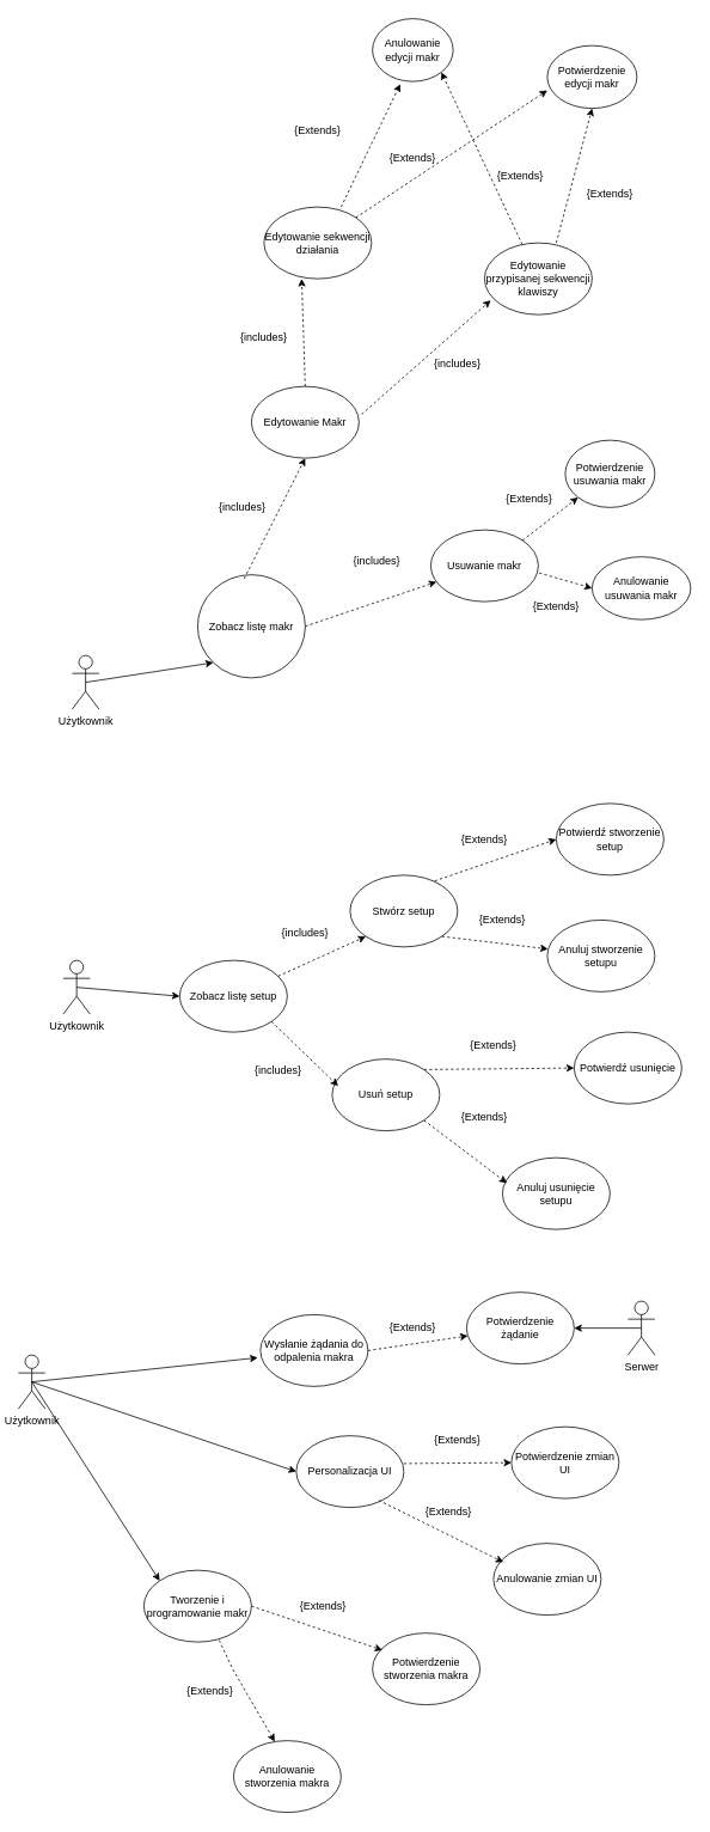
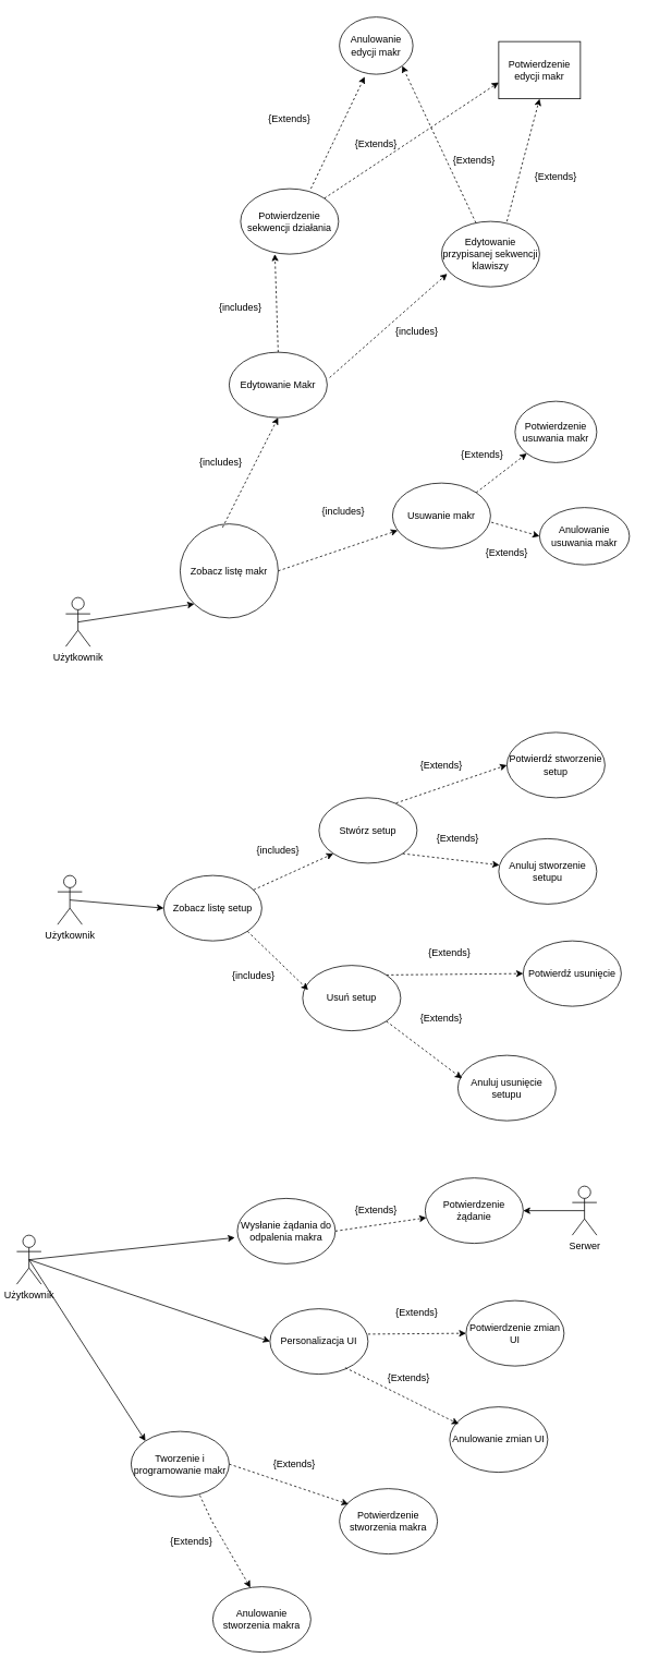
  <mxCell id="0" />
  <mxCell id="1" parent="0" />
  <mxCell id="2" value="Użytkownik&lt;div&gt;&lt;br&gt;&lt;/div&gt;" style="shape=umlActor;verticalLabelPosition=bottom;verticalAlign=top;html=1;" parent="1" vertex="1"><mxGeometry x="20" y="1510" width="30" height="60" as="geometry" /></mxCell>
  <mxCell id="3" value="Tworzenie i programowanie makr" style="ellipse;whiteSpace=wrap;html=1;" parent="1" vertex="1"><mxGeometry x="160" y="1750" width="120" height="80" as="geometry" /></mxCell>
  <mxCell id="4" value="Usuwanie makr" style="ellipse;whiteSpace=wrap;html=1;" parent="1" vertex="1"><mxGeometry x="480" y="590" width="120" height="80" as="geometry" /></mxCell>
  <mxCell id="5" value="Edytowanie Makr" style="ellipse;whiteSpace=wrap;html=1;" parent="1" vertex="1"><mxGeometry x="280" y="430" width="120" height="80" as="geometry" /></mxCell>
  <mxCell id="6" value="Personalizacja UI" style="ellipse;whiteSpace=wrap;html=1;" parent="1" vertex="1"><mxGeometry x="330" y="1600" width="120" height="80" as="geometry" /></mxCell>
  <mxCell id="7" value="" style="endArrow=classic;html=1;rounded=0;exitX=0.5;exitY=0.5;exitDx=0;exitDy=0;exitPerimeter=0;entryX=0;entryY=0;entryDx=0;entryDy=0;" parent="1" source="2" target="3" edge="1"><mxGeometry width="50" height="50" relative="1" as="geometry"><mxPoint x="380" y="1410" as="sourcePoint" /><mxPoint x="430" y="1360" as="targetPoint" /></mxGeometry></mxCell>
  <mxCell id="8" value="" style="endArrow=classic;html=1;rounded=0;exitX=0.5;exitY=0.5;exitDx=0;exitDy=0;exitPerimeter=0;entryX=0;entryY=0.5;entryDx=0;entryDy=0;" parent="1" source="2" target="6" edge="1"><mxGeometry width="50" height="50" relative="1" as="geometry"><mxPoint x="380" y="1410" as="sourcePoint" /><mxPoint x="430" y="1360" as="targetPoint" /></mxGeometry></mxCell>
  <mxCell id="9" style="edgeStyle=orthogonalEdgeStyle;rounded=0;orthogonalLoop=1;jettySize=auto;html=1;exitX=0.5;exitY=0.5;exitDx=0;exitDy=0;exitPerimeter=0;entryX=1;entryY=0.5;entryDx=0;entryDy=0;" parent="1" source="10" target="13" edge="1"><mxGeometry relative="1" as="geometry" /></mxCell>
  <mxCell id="10" value="Serwer&lt;div&gt;&lt;br&gt;&lt;/div&gt;" style="shape=umlActor;verticalLabelPosition=bottom;verticalAlign=top;html=1;outlineConnect=0;" parent="1" vertex="1"><mxGeometry x="700" y="1450" width="30" height="60" as="geometry" /></mxCell>
  <mxCell id="11" value="Wysłanie żądania do odpalenia makra" style="ellipse;whiteSpace=wrap;html=1;" parent="1" vertex="1"><mxGeometry x="290" y="1465" width="120" height="80" as="geometry" /></mxCell>
  <mxCell id="12" value="" style="endArrow=classic;html=1;rounded=0;exitX=0.5;exitY=0.5;exitDx=0;exitDy=0;exitPerimeter=0;entryX=-0.025;entryY=0.6;entryDx=0;entryDy=0;entryPerimeter=0;" parent="1" source="2" target="11" edge="1"><mxGeometry width="50" height="50" relative="1" as="geometry"><mxPoint x="380" y="1410" as="sourcePoint" /><mxPoint x="430" y="1360" as="targetPoint" /></mxGeometry></mxCell>
  <mxCell id="13" value="Potwierdzenie żądanie" style="ellipse;whiteSpace=wrap;html=1;" parent="1" vertex="1"><mxGeometry x="520" y="1440" width="120" height="80" as="geometry" /></mxCell>
  <mxCell id="14" value="" style="endArrow=classic;html=1;rounded=0;dashed=1;exitX=1;exitY=0.5;exitDx=0;exitDy=0;" parent="1" source="11" target="13" edge="1"><mxGeometry width="50" height="50" relative="1" as="geometry"><mxPoint x="380" y="1410" as="sourcePoint" /><mxPoint x="430" y="1360" as="targetPoint" /></mxGeometry></mxCell>
  <mxCell id="15" value="{Extends}" style="text;html=1;align=center;verticalAlign=middle;whiteSpace=wrap;rounded=0;" parent="1" vertex="1"><mxGeometry x="430" y="1465" width="60" height="30" as="geometry" /></mxCell>
  <mxCell id="16" value="Zobacz listę makr" style="ellipse;whiteSpace=wrap;html=1;" parent="1" vertex="1"><mxGeometry x="220" y="640" width="120" height="115" as="geometry" /></mxCell>
  <mxCell id="17" value="" style="endArrow=classic;html=1;rounded=0;dashed=1;exitX=0.433;exitY=0.038;exitDx=0;exitDy=0;entryX=0.5;entryY=1;entryDx=0;entryDy=0;exitPerimeter=0;" parent="1" source="16" target="5" edge="1"><mxGeometry width="50" height="50" relative="1" as="geometry"><mxPoint x="484" y="1360" as="sourcePoint" /><mxPoint x="484" y="1440" as="targetPoint" /></mxGeometry></mxCell>
  <mxCell id="18" value="" style="endArrow=classic;html=1;rounded=0;dashed=1;exitX=1;exitY=0.5;exitDx=0;exitDy=0;" parent="1" source="16" target="4" edge="1"><mxGeometry width="50" height="50" relative="1" as="geometry"><mxPoint x="290" y="1370" as="sourcePoint" /><mxPoint x="334" y="1440" as="targetPoint" /><Array as="points" /></mxGeometry></mxCell>
  <mxCell id="19" value="Anulowanie edycji makr" style="ellipse;whiteSpace=wrap;html=1;" vertex="1" parent="1"><mxGeometry x="415" y="20" width="90" height="70" as="geometry" /></mxCell>
- <mxCell id="20" value="Potwierdzenie edycji makr" style="ellipse;whiteSpace=wrap;html=1;" vertex="1" parent="1"><mxGeometry x="610" y="50" width="100" height="70" as="geometry" /></mxCell>
+ <mxCell id="20" value="Potwierdzenie edycji makr" style="whiteSpace=wrap;html=1;rounded=0;" vertex="1" parent="1"><mxGeometry x="610" y="50" width="100" height="70" as="geometry" /></mxCell>
  <mxCell id="21" value="Potwierdzenie usuwania makr" style="ellipse;whiteSpace=wrap;html=1;" vertex="1" parent="1"><mxGeometry x="630" y="490" width="100" height="75" as="geometry" /></mxCell>
  <mxCell id="22" value="Anulowanie usuwania makr" style="ellipse;whiteSpace=wrap;html=1;" vertex="1" parent="1"><mxGeometry x="660" y="620" width="110" height="70" as="geometry" /></mxCell>
  <mxCell id="23" value="" style="endArrow=classic;html=1;rounded=0;dashed=1;exitX=1;exitY=0;exitDx=0;exitDy=0;entryX=0;entryY=1;entryDx=0;entryDy=0;" edge="1" parent="1" source="4" target="21"><mxGeometry width="50" height="50" relative="1" as="geometry"><mxPoint x="414" y="1245" as="sourcePoint" /><mxPoint x="542" y="1200" as="targetPoint" /><Array as="points" /></mxGeometry></mxCell>
  <mxCell id="24" value="" style="endArrow=classic;html=1;rounded=0;dashed=1;exitX=1.008;exitY=0.6;exitDx=0;exitDy=0;entryX=0;entryY=0.5;entryDx=0;entryDy=0;exitPerimeter=0;" edge="1" parent="1" source="4" target="22"><mxGeometry width="50" height="50" relative="1" as="geometry"><mxPoint x="420" y="1365" as="sourcePoint" /><mxPoint x="548" y="1320" as="targetPoint" /><Array as="points" /></mxGeometry></mxCell>
  <mxCell id="25" value="Użytkownik&lt;div&gt;&lt;br&gt;&lt;/div&gt;" style="shape=umlActor;verticalLabelPosition=bottom;verticalAlign=top;html=1;" vertex="1" parent="1"><mxGeometry x="80" y="730" width="30" height="60" as="geometry" /></mxCell>
- <mxCell id="26" value="Edytowanie sekwencji działania" style="ellipse;whiteSpace=wrap;html=1;" vertex="1" parent="1"><mxGeometry x="294" y="230" width="120" height="80" as="geometry" /></mxCell>
+ <mxCell id="26" value="Potwierdzenie sekwencji działania" style="ellipse;whiteSpace=wrap;html=1;" vertex="1" parent="1"><mxGeometry x="294" y="230" width="120" height="80" as="geometry" /></mxCell>
  <mxCell id="27" value="Edytowanie przypisanej sekwencji klawiszy" style="ellipse;whiteSpace=wrap;html=1;" vertex="1" parent="1"><mxGeometry x="540" y="270" width="120" height="80" as="geometry" /></mxCell>
  <mxCell id="28" value="" style="endArrow=classic;html=1;rounded=0;dashed=1;exitX=0.5;exitY=0;exitDx=0;exitDy=0;entryX=0.35;entryY=1;entryDx=0;entryDy=0;entryPerimeter=0;" edge="1" parent="1" source="5" target="26"><mxGeometry width="50" height="50" relative="1" as="geometry"><mxPoint x="321" y="453" as="sourcePoint" /><mxPoint x="359" y="310" as="targetPoint" /></mxGeometry></mxCell>
  <mxCell id="29" value="" style="endArrow=classic;html=1;rounded=0;dashed=1;exitX=1.025;exitY=0.388;exitDx=0;exitDy=0;entryX=0.058;entryY=0.8;entryDx=0;entryDy=0;exitPerimeter=0;entryPerimeter=0;" edge="1" parent="1" source="5" target="27"><mxGeometry width="50" height="50" relative="1" as="geometry"><mxPoint x="442" y="517" as="sourcePoint" /><mxPoint x="480" y="374" as="targetPoint" /></mxGeometry></mxCell>
  <mxCell id="30" value="" style="endArrow=classic;html=1;rounded=0;dashed=1;exitX=0.717;exitY=0;exitDx=0;exitDy=0;entryX=0.344;entryY=1.043;entryDx=0;entryDy=0;exitPerimeter=0;entryPerimeter=0;" edge="1" parent="1" source="26" target="19"><mxGeometry width="50" height="50" relative="1" as="geometry"><mxPoint x="380" y="213" as="sourcePoint" /><mxPoint x="418" y="70" as="targetPoint" /></mxGeometry></mxCell>
  <mxCell id="31" value="" style="endArrow=classic;html=1;rounded=0;dashed=1;entryX=0;entryY=0.714;entryDx=0;entryDy=0;entryPerimeter=0;" edge="1" parent="1" source="26" target="20"><mxGeometry width="50" height="50" relative="1" as="geometry"><mxPoint x="452" y="263" as="sourcePoint" /><mxPoint x="490" y="120" as="targetPoint" /></mxGeometry></mxCell>
  <mxCell id="32" value="" style="endArrow=classic;html=1;rounded=0;dashed=1;exitX=0.667;exitY=0;exitDx=0;exitDy=0;entryX=0.5;entryY=1;entryDx=0;entryDy=0;exitPerimeter=0;" edge="1" parent="1" source="27" target="20"><mxGeometry width="50" height="50" relative="1" as="geometry"><mxPoint x="640" y="283" as="sourcePoint" /><mxPoint x="678" y="140" as="targetPoint" /></mxGeometry></mxCell>
  <mxCell id="33" value="" style="endArrow=classic;html=1;rounded=0;dashed=1;entryX=1;entryY=1;entryDx=0;entryDy=0;" edge="1" parent="1" source="27" target="19"><mxGeometry width="50" height="50" relative="1" as="geometry"><mxPoint x="530" y="303" as="sourcePoint" /><mxPoint x="568" y="160" as="targetPoint" /></mxGeometry></mxCell>
  <mxCell id="34" value="{includes}" style="text;html=1;align=center;verticalAlign=middle;whiteSpace=wrap;rounded=0;" vertex="1" parent="1"><mxGeometry x="240" y="550" width="60" height="30" as="geometry" /></mxCell>
  <mxCell id="35" value="{includes}" style="text;html=1;align=center;verticalAlign=middle;whiteSpace=wrap;rounded=0;" vertex="1" parent="1"><mxGeometry x="390" y="610" width="60" height="30" as="geometry" /></mxCell>
  <mxCell id="36" value="{Extends}" style="text;html=1;align=center;verticalAlign=middle;whiteSpace=wrap;rounded=0;" vertex="1" parent="1"><mxGeometry x="324" y="130" width="60" height="30" as="geometry" /></mxCell>
  <mxCell id="37" value="{Extends}" style="text;html=1;align=center;verticalAlign=middle;whiteSpace=wrap;rounded=0;" vertex="1" parent="1"><mxGeometry x="430" y="160" width="60" height="30" as="geometry" /></mxCell>
  <mxCell id="38" value="{Extends}" style="text;html=1;align=center;verticalAlign=middle;whiteSpace=wrap;rounded=0;" vertex="1" parent="1"><mxGeometry x="550" y="180" width="60" height="30" as="geometry" /></mxCell>
  <mxCell id="39" value="{Extends}" style="text;html=1;align=center;verticalAlign=middle;whiteSpace=wrap;rounded=0;" vertex="1" parent="1"><mxGeometry x="650" y="200" width="60" height="30" as="geometry" /></mxCell>
  <mxCell id="40" value="{includes}" style="text;html=1;align=center;verticalAlign=middle;whiteSpace=wrap;rounded=0;" vertex="1" parent="1"><mxGeometry x="480" y="390" width="60" height="30" as="geometry" /></mxCell>
  <mxCell id="41" value="{includes}" style="text;html=1;align=center;verticalAlign=middle;whiteSpace=wrap;rounded=0;" vertex="1" parent="1"><mxGeometry x="264" y="360" width="60" height="30" as="geometry" /></mxCell>
  <mxCell id="42" value="{Extends}" style="text;html=1;align=center;verticalAlign=middle;whiteSpace=wrap;rounded=0;" vertex="1" parent="1"><mxGeometry x="560" y="540" width="60" height="30" as="geometry" /></mxCell>
  <mxCell id="43" value="{Extends}" style="text;html=1;align=center;verticalAlign=middle;whiteSpace=wrap;rounded=0;" vertex="1" parent="1"><mxGeometry x="590" y="660" width="60" height="30" as="geometry" /></mxCell>
  <mxCell id="44" value="" style="endArrow=classic;html=1;rounded=0;exitX=0.5;exitY=0.5;exitDx=0;exitDy=0;exitPerimeter=0;entryX=0;entryY=1;entryDx=0;entryDy=0;" edge="1" parent="1" source="25" target="16"><mxGeometry width="50" height="50" relative="1" as="geometry"><mxPoint x="100" y="777" as="sourcePoint" /><mxPoint x="352" y="750" as="targetPoint" /></mxGeometry></mxCell>
  <mxCell id="45" value="Potwierdzenie stworzenia makra" style="ellipse;whiteSpace=wrap;html=1;" vertex="1" parent="1"><mxGeometry x="415" y="1820" width="120" height="80" as="geometry" /></mxCell>
  <mxCell id="46" value="Anulowanie stworzenia makra" style="ellipse;whiteSpace=wrap;html=1;" vertex="1" parent="1"><mxGeometry x="260" y="1940" width="120" height="80" as="geometry" /></mxCell>
  <mxCell id="47" value="" style="endArrow=classic;html=1;rounded=0;dashed=1;exitX=1;exitY=0.5;exitDx=0;exitDy=0;entryX=0.092;entryY=0.238;entryDx=0;entryDy=0;entryPerimeter=0;" edge="1" parent="1" source="3" target="45"><mxGeometry width="50" height="50" relative="1" as="geometry"><mxPoint x="280" y="1776" as="sourcePoint" /><mxPoint x="391" y="1760" as="targetPoint" /></mxGeometry></mxCell>
  <mxCell id="48" value="" style="endArrow=classic;html=1;rounded=0;dashed=1;exitX=0.7;exitY=0.975;exitDx=0;exitDy=0;entryX=0.383;entryY=0.013;entryDx=0;entryDy=0;entryPerimeter=0;exitPerimeter=0;" edge="1" parent="1" source="3" target="46"><mxGeometry width="50" height="50" relative="1" as="geometry"><mxPoint x="219" y="1860" as="sourcePoint" /><mxPoint x="300" y="1869" as="targetPoint" /><Array as="points"><mxPoint x="259" y="1860" /></Array></mxGeometry></mxCell>
  <mxCell id="49" value="{Extends}" style="text;html=1;align=center;verticalAlign=middle;whiteSpace=wrap;rounded=0;" vertex="1" parent="1"><mxGeometry x="330" y="1775" width="60" height="30" as="geometry" /></mxCell>
  <mxCell id="50" value="{Extends}" style="text;html=1;align=center;verticalAlign=middle;whiteSpace=wrap;rounded=0;" vertex="1" parent="1"><mxGeometry x="204" y="1870" width="60" height="30" as="geometry" /></mxCell>
  <mxCell id="51" value="Anulowanie zmian UI" style="ellipse;whiteSpace=wrap;html=1;" vertex="1" parent="1"><mxGeometry x="550" y="1720" width="120" height="80" as="geometry" /></mxCell>
  <mxCell id="52" value="Potwierdzenie zmian UI" style="ellipse;whiteSpace=wrap;html=1;" vertex="1" parent="1"><mxGeometry x="570" y="1590" width="120" height="80" as="geometry" /></mxCell>
  <mxCell id="53" value="" style="endArrow=classic;html=1;rounded=0;dashed=1;exitX=1;exitY=0.388;exitDx=0;exitDy=0;entryX=0;entryY=0.5;entryDx=0;entryDy=0;exitPerimeter=0;" edge="1" parent="1" source="6" target="52"><mxGeometry width="50" height="50" relative="1" as="geometry"><mxPoint x="430" y="1600" as="sourcePoint" /><mxPoint x="511" y="1609" as="targetPoint" /></mxGeometry></mxCell>
  <mxCell id="54" value="" style="endArrow=classic;html=1;rounded=0;dashed=1;exitX=0.767;exitY=0.9;exitDx=0;exitDy=0;entryX=0.092;entryY=0.263;entryDx=0;entryDy=0;entryPerimeter=0;exitPerimeter=0;" edge="1" parent="1" source="6" target="51"><mxGeometry width="50" height="50" relative="1" as="geometry"><mxPoint x="419.5" y="1680" as="sourcePoint" /><mxPoint x="500.5" y="1689" as="targetPoint" /></mxGeometry></mxCell>
  <mxCell id="55" value="{Extends}" style="text;html=1;align=center;verticalAlign=middle;whiteSpace=wrap;rounded=0;" vertex="1" parent="1"><mxGeometry x="480" y="1590" width="60" height="30" as="geometry" /></mxCell>
  <mxCell id="56" value="{Extends}" style="text;html=1;align=center;verticalAlign=middle;whiteSpace=wrap;rounded=0;" vertex="1" parent="1"><mxGeometry x="470" y="1670" width="60" height="30" as="geometry" /></mxCell>
  <mxCell id="57" value="Użytkownik&lt;div&gt;&lt;br&gt;&lt;/div&gt;" style="shape=umlActor;verticalLabelPosition=bottom;verticalAlign=top;html=1;" vertex="1" parent="1"><mxGeometry x="70" y="1070" width="30" height="60" as="geometry" /></mxCell>
  <mxCell id="58" value="Zobacz listę setup" style="ellipse;whiteSpace=wrap;html=1;" vertex="1" parent="1"><mxGeometry x="200" y="1070" width="120" height="80" as="geometry" /></mxCell>
  <mxCell id="59" value="Stwórz setup" style="ellipse;whiteSpace=wrap;html=1;" vertex="1" parent="1"><mxGeometry x="390" y="975" width="120" height="80" as="geometry" /></mxCell>
  <mxCell id="60" value="Usuń setup" style="ellipse;whiteSpace=wrap;html=1;" vertex="1" parent="1"><mxGeometry x="370" y="1180" width="120" height="80" as="geometry" /></mxCell>
  <mxCell id="61" value="Potwierdź stworzenie setup" style="ellipse;whiteSpace=wrap;html=1;" vertex="1" parent="1"><mxGeometry x="620" y="895" width="120" height="80" as="geometry" /></mxCell>
  <mxCell id="62" value="Anuluj stworzenie setupu" style="ellipse;whiteSpace=wrap;html=1;" vertex="1" parent="1"><mxGeometry x="610" y="1025" width="120" height="80" as="geometry" /></mxCell>
  <mxCell id="63" value="Potwierdź usunięcie" style="ellipse;whiteSpace=wrap;html=1;" vertex="1" parent="1"><mxGeometry x="640" y="1150" width="120" height="80" as="geometry" /></mxCell>
  <mxCell id="64" value="Anuluj usunięcie setupu" style="ellipse;whiteSpace=wrap;html=1;" vertex="1" parent="1"><mxGeometry x="560" y="1290" width="120" height="80" as="geometry" /></mxCell>
  <mxCell id="65" value="" style="endArrow=classic;html=1;rounded=0;exitX=0.5;exitY=0.5;exitDx=0;exitDy=0;exitPerimeter=0;entryX=0;entryY=0.5;entryDx=0;entryDy=0;" edge="1" parent="1" source="57" target="58"><mxGeometry width="50" height="50" relative="1" as="geometry"><mxPoint y="1123.5" as="sourcePoint" x="0" /><mxPoint x="252" y="1096.5" as="targetPoint" /></mxGeometry></mxCell>
  <mxCell id="66" value="" style="endArrow=classic;html=1;rounded=0;dashed=1;entryX=0;entryY=1;entryDx=0;entryDy=0;" edge="1" parent="1" source="58" target="59"><mxGeometry width="50" height="50" relative="1" as="geometry"><mxPoint x="294" as="sourcePoint" y="1030" /><mxPoint x="405" y="1014" as="targetPoint" /></mxGeometry></mxCell>
  <mxCell id="67" value="" style="endArrow=classic;html=1;rounded=0;dashed=1;exitX=1;exitY=1;exitDx=0;exitDy=0;entryX=0.056;entryY=0.375;entryDx=0;entryDy=0;entryPerimeter=0;" edge="1" parent="1" source="58" target="60"><mxGeometry width="50" height="50" relative="1" as="geometry"><mxPoint x="260" y="1180" as="sourcePoint" /><mxPoint x="371" y="1164" as="targetPoint" /></mxGeometry></mxCell>
  <mxCell id="68" value="" style="endArrow=classic;html=1;rounded=0;dashed=1;exitX=1;exitY=1;exitDx=0;exitDy=0;entryX=0.041;entryY=0.353;entryDx=0;entryDy=0;entryPerimeter=0;" edge="1" parent="1" source="60" target="64"><mxGeometry width="50" height="50" relative="1" as="geometry"><mxPoint x="489" y="1256" as="sourcePoint" /><mxPoint x="600" y="1240" as="targetPoint" /></mxGeometry></mxCell>
  <mxCell id="69" value="" style="endArrow=classic;html=1;rounded=0;dashed=1;exitX=1;exitY=0;exitDx=0;exitDy=0;entryX=0;entryY=0.5;entryDx=0;entryDy=0;" edge="1" parent="1" source="60" target="63"><mxGeometry width="50" height="50" relative="1" as="geometry"><mxPoint x="480" y="1146" as="sourcePoint" /><mxPoint x="591" y="1130" as="targetPoint" /></mxGeometry></mxCell>
  <mxCell id="70" value="" style="endArrow=classic;html=1;rounded=0;dashed=1;exitX=1;exitY=1;exitDx=0;exitDy=0;entryX=0.007;entryY=0.404;entryDx=0;entryDy=0;entryPerimeter=0;" edge="1" parent="1" source="59" target="62"><mxGeometry width="50" height="50" relative="1" as="geometry"><mxPoint x="499" y="966" as="sourcePoint" /><mxPoint x="610" y="950" as="targetPoint" /></mxGeometry></mxCell>
  <mxCell id="71" value="" style="endArrow=classic;html=1;rounded=0;dashed=1;exitX=0.786;exitY=0.081;exitDx=0;exitDy=0;entryX=0;entryY=0.5;entryDx=0;entryDy=0;exitPerimeter=0;" edge="1" parent="1" source="59" target="61"><mxGeometry width="50" height="50" relative="1" as="geometry"><mxPoint x="454.5" y="816" as="sourcePoint" /><mxPoint x="565.5" y="800" as="targetPoint" /></mxGeometry></mxCell>
  <mxCell id="72" value="{Extends}" style="text;html=1;align=center;verticalAlign=middle;whiteSpace=wrap;rounded=0;" vertex="1" parent="1"><mxGeometry x="510" y="920" width="60" height="30" as="geometry" /></mxCell>
  <mxCell id="73" value="{Extends}" style="text;html=1;align=center;verticalAlign=middle;whiteSpace=wrap;rounded=0;" vertex="1" parent="1"><mxGeometry x="530" y="1010" width="60" height="30" as="geometry" /></mxCell>
  <mxCell id="74" value="{Extends}" style="text;html=1;align=center;verticalAlign=middle;whiteSpace=wrap;rounded=0;" vertex="1" parent="1"><mxGeometry x="520" y="1150" width="60" height="30" as="geometry" /></mxCell>
  <mxCell id="75" value="{Extends}" style="text;html=1;align=center;verticalAlign=middle;whiteSpace=wrap;rounded=0;" vertex="1" parent="1"><mxGeometry x="510" y="1230" width="60" height="30" as="geometry" /></mxCell>
  <mxCell id="76" value="{includes}" style="text;html=1;align=center;verticalAlign=middle;whiteSpace=wrap;rounded=0;" vertex="1" parent="1"><mxGeometry x="310" y="1025" width="60" height="30" as="geometry" /></mxCell>
  <mxCell id="77" value="{includes}" style="text;html=1;align=center;verticalAlign=middle;whiteSpace=wrap;rounded=0;" vertex="1" parent="1"><mxGeometry x="280" y="1180" width="60" height="25" as="geometry" /></mxCell>
